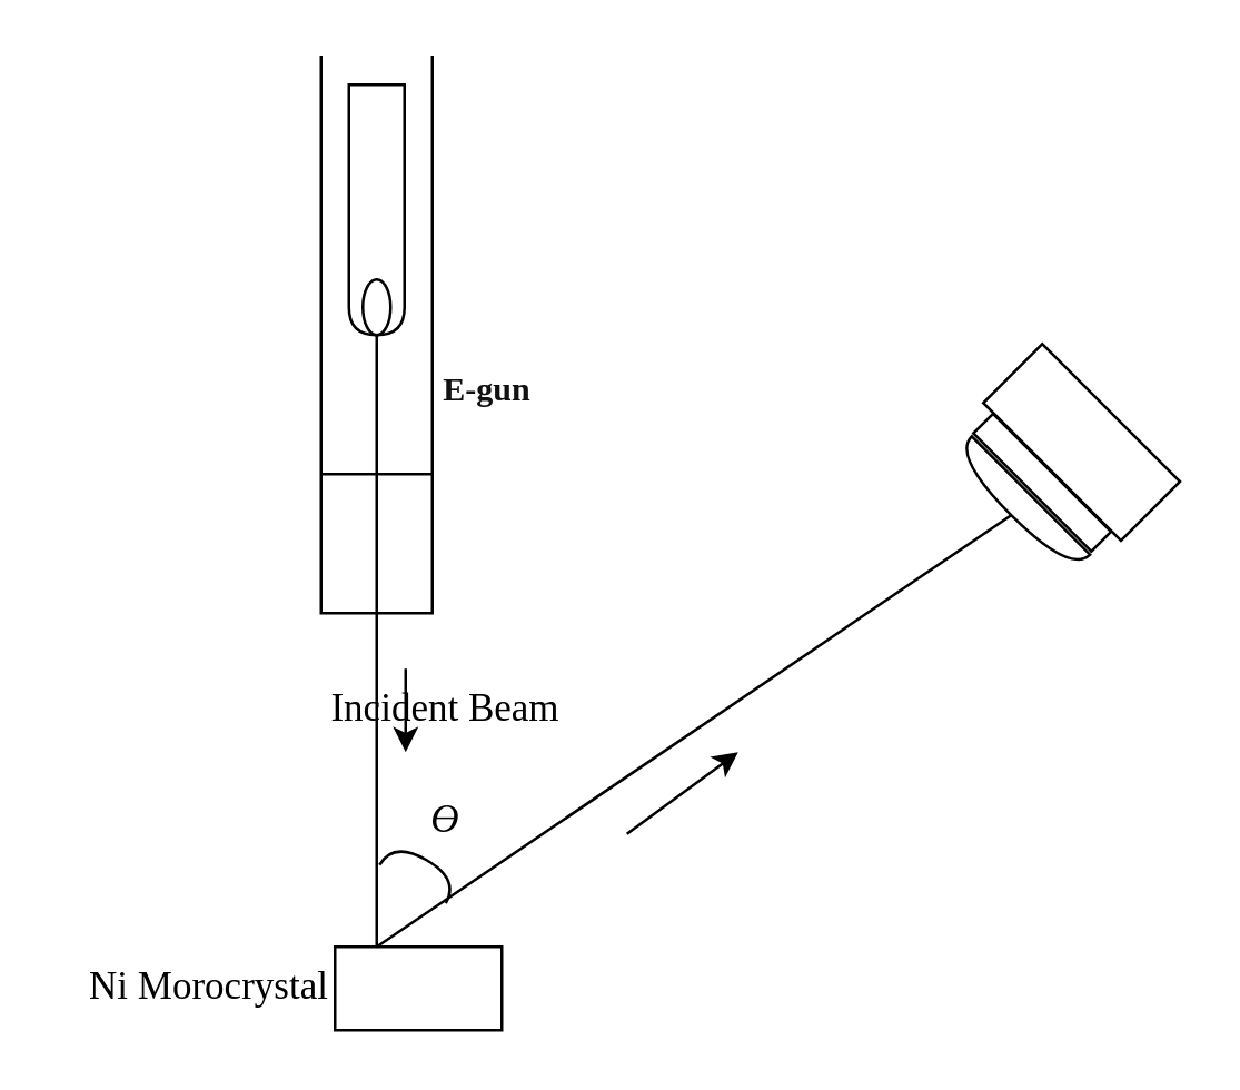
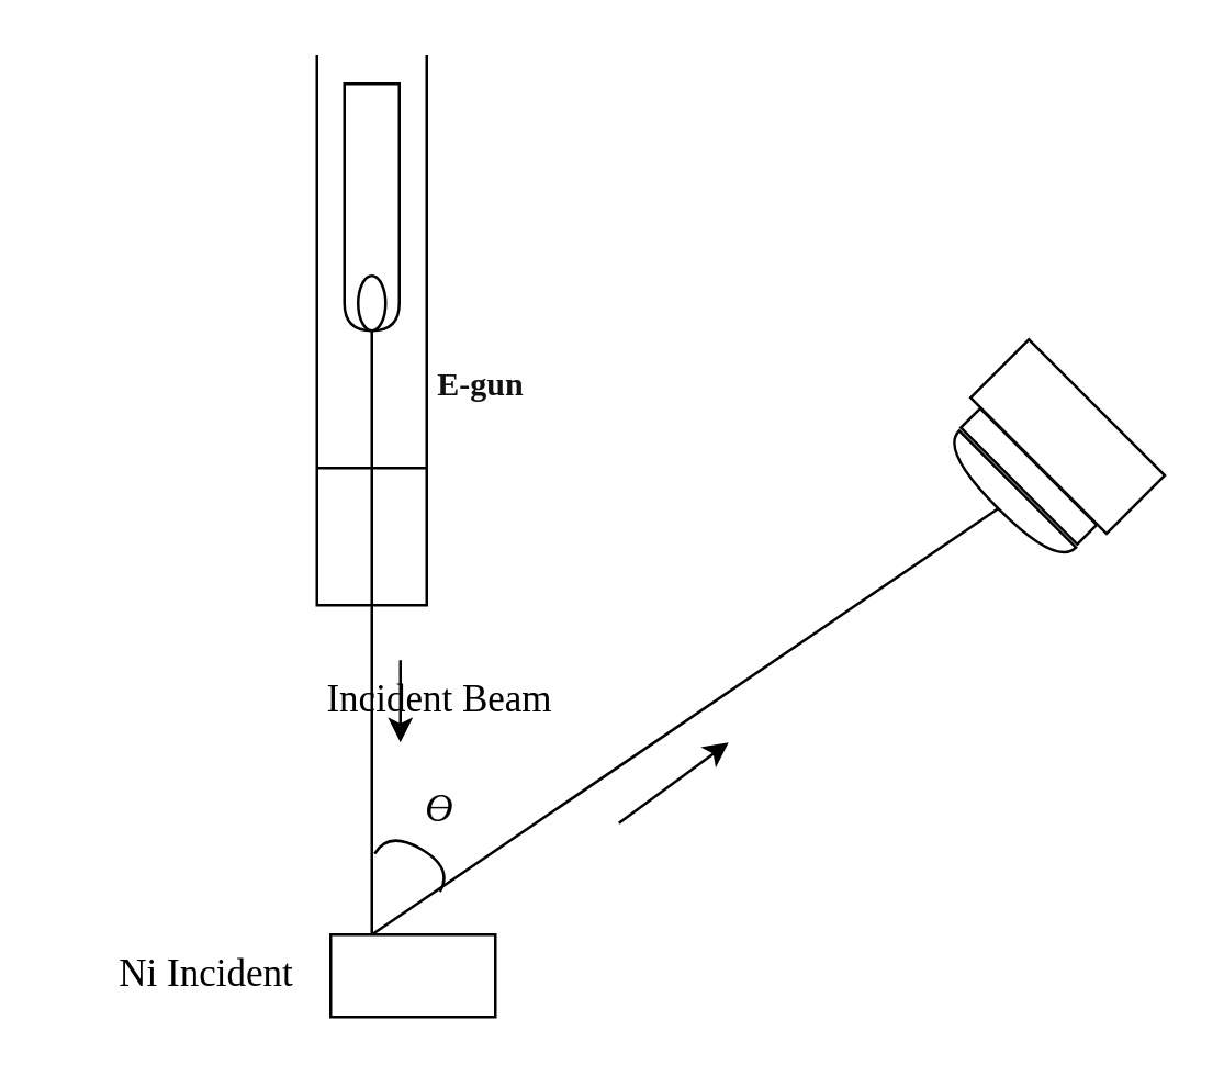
  <mxCell id="0" />
  <mxCell id="1" parent="0" />
  <mxCell id="2" value="" style="group" vertex="1" connectable="0" parent="1"><mxGeometry x="20" y="20" width="403.895" height="350" as="geometry" /></mxCell>
  <mxCell id="3" value="" style="shape=delay;whiteSpace=wrap;html=1;fillColor=none;rotation=90;" vertex="1" parent="2"><mxGeometry x="70" y="45" width="90" height="20" as="geometry" /></mxCell>
  <mxCell id="4" value="" style="shape=partialRectangle;whiteSpace=wrap;html=1;bottom=1;right=1;left=1;top=0;fillColor=none;routingCenterX=-0.5;" vertex="1" parent="2"><mxGeometry x="95" width="40" height="200" as="geometry" /></mxCell>
  <mxCell id="5" style="edgeStyle=none;rounded=0;orthogonalLoop=1;jettySize=auto;html=1;exitX=0;exitY=0.75;exitDx=0;exitDy=0;entryX=1;entryY=0.75;entryDx=0;entryDy=0;endArrow=none;endFill=0;" edge="1" parent="2" source="4" target="4"><mxGeometry relative="1" as="geometry" /></mxCell>
  <mxCell id="6" value="" style="ellipse;whiteSpace=wrap;html=1;fillColor=none;direction=south;" vertex="1" parent="2"><mxGeometry x="110" y="80" width="10" height="20" as="geometry" /></mxCell>
  <mxCell id="7" value="" style="rounded=0;whiteSpace=wrap;html=1;fillColor=none;" vertex="1" parent="2"><mxGeometry x="100" y="320" width="60" height="30" as="geometry" /></mxCell>
  <mxCell id="8" style="edgeStyle=none;rounded=0;orthogonalLoop=1;jettySize=auto;html=1;exitX=1;exitY=0.5;exitDx=0;exitDy=0;endArrow=none;endFill=0;entryX=0.25;entryY=0;entryDx=0;entryDy=0;" edge="1" parent="2" source="6" target="7"><mxGeometry relative="1" as="geometry"><mxPoint x="115" y="300.4" as="targetPoint" /></mxGeometry></mxCell>
  <mxCell id="9" value="" style="group" vertex="1" connectable="0" parent="2"><mxGeometry x="321.945" y="103.185" width="81.951" height="82.851" as="geometry" /></mxCell>
  <mxCell id="10" value="" style="rounded=0;whiteSpace=wrap;html=1;fillColor=none;rotation=45;" vertex="1" parent="9"><mxGeometry x="11.595" y="20.355" width="70" height="30" as="geometry" /></mxCell>
  <mxCell id="11" value="" style="rounded=0;whiteSpace=wrap;html=1;fillColor=none;rotation=45;" vertex="1" parent="9"><mxGeometry x="2.415" y="44.835" width="60" height="10" as="geometry" /></mxCell>
  <mxCell id="12" value="" style="shape=or;whiteSpace=wrap;html=1;fillColor=none;rotation=135;" vertex="1" parent="9"><mxGeometry x="19.805" y="27.965" width="10" height="60.16" as="geometry" /></mxCell>
  <mxCell id="13" style="edgeStyle=none;rounded=0;orthogonalLoop=1;jettySize=auto;html=1;exitX=0.25;exitY=0;exitDx=0;exitDy=0;entryX=1;entryY=0.5;entryDx=0;entryDy=0;entryPerimeter=0;endArrow=none;endFill=0;" edge="1" parent="2" source="7" target="12"><mxGeometry relative="1" as="geometry" /></mxCell>
  <mxCell id="14" value="" style="shape=requiredInterface;html=1;verticalLabelPosition=bottom;sketch=0;fillColor=none;rotation=-60;" vertex="1" parent="2"><mxGeometry x="125.41" y="279.38" width="10" height="27.5" as="geometry" /></mxCell>
  <mxCell id="15" value="&lt;p style=&quot;margin-top: 0pt ; margin-bottom: 0pt ; margin-left: 0in ; text-align: left ; direction: ltr ; unicode-bidi: embed ; word-break: normal&quot;&gt;&lt;i&gt;&lt;font style=&quot;font-size: 14px&quot; face=&quot;Times New Roman&quot;&gt;Ɵ&lt;/font&gt;&lt;/i&gt;&lt;/p&gt;" style="text;html=1;strokeColor=none;fillColor=none;align=center;verticalAlign=middle;whiteSpace=wrap;rounded=0;" vertex="1" parent="2"><mxGeometry x="110" y="260" width="60" height="30" as="geometry" /></mxCell>
  <mxCell id="16" value="&lt;div style=&quot;text-align: left&quot;&gt;&lt;font color=&quot;#111111&quot; style=&quot;font-size: 12px&quot;&gt;&lt;b&gt;E-gun&lt;/b&gt;&lt;/font&gt;&lt;/div&gt;" style="text;html=1;strokeColor=none;fillColor=none;align=center;verticalAlign=middle;whiteSpace=wrap;rounded=0;fontFamily=Times New Roman;fontSize=14;" vertex="1" parent="2"><mxGeometry x="125.41" y="105" width="60" height="30" as="geometry" /></mxCell>
  <mxCell id="17" value="" style="endArrow=classic;html=1;rounded=0;fontFamily=Times New Roman;fontSize=12;" edge="1" parent="2"><mxGeometry width="50" height="50" relative="1" as="geometry"><mxPoint x="125.41" y="220" as="sourcePoint" /><mxPoint x="125.41" y="250" as="targetPoint" /></mxGeometry></mxCell>
  <mxCell id="18" value="&lt;span style=&quot;font-size: 14px&quot;&gt;Incident Beam&lt;/span&gt;" style="text;html=1;strokeColor=none;fillColor=none;align=center;verticalAlign=middle;whiteSpace=wrap;rounded=0;fontFamily=Times New Roman;fontSize=14;fontStyle=0" vertex="1" parent="2"><mxGeometry x="95.41" y="220" width="89.59" height="30" as="geometry" /></mxCell>
  <mxCell id="19" value="" style="endArrow=classic;html=1;rounded=0;fontFamily=Times New Roman;fontSize=14;" edge="1" parent="2"><mxGeometry width="50" height="50" relative="1" as="geometry"><mxPoint x="205" y="279.38" as="sourcePoint" /><mxPoint x="245" y="250" as="targetPoint" /></mxGeometry></mxCell>
- <mxCell id="20" value="&lt;span style=&quot;background-color: rgb(255 , 255 , 255)&quot;&gt;&lt;font style=&quot;font-size: 14px&quot;&gt;Ni Morocrystal&lt;/font&gt;&lt;/span&gt;" style="text;html=1;strokeColor=none;fillColor=none;align=center;verticalAlign=middle;whiteSpace=wrap;rounded=0;fontFamily=Times New Roman;fontSize=14;" vertex="1" parent="2"><mxGeometry y="320" width="110" height="30" as="geometry" /></mxCell>
+ <mxCell id="20" value="&lt;span style=&quot;background-color: rgb(255 , 255 , 255)&quot;&gt;&lt;font style=&quot;font-size: 14px&quot;&gt;Ni Incident&lt;/font&gt;&lt;/span&gt;" style="text;html=1;strokeColor=none;fillColor=none;align=center;verticalAlign=middle;whiteSpace=wrap;rounded=0;fontFamily=Times New Roman;fontSize=14;" vertex="1" parent="2"><mxGeometry y="320" width="110" height="30" as="geometry" /></mxCell>
